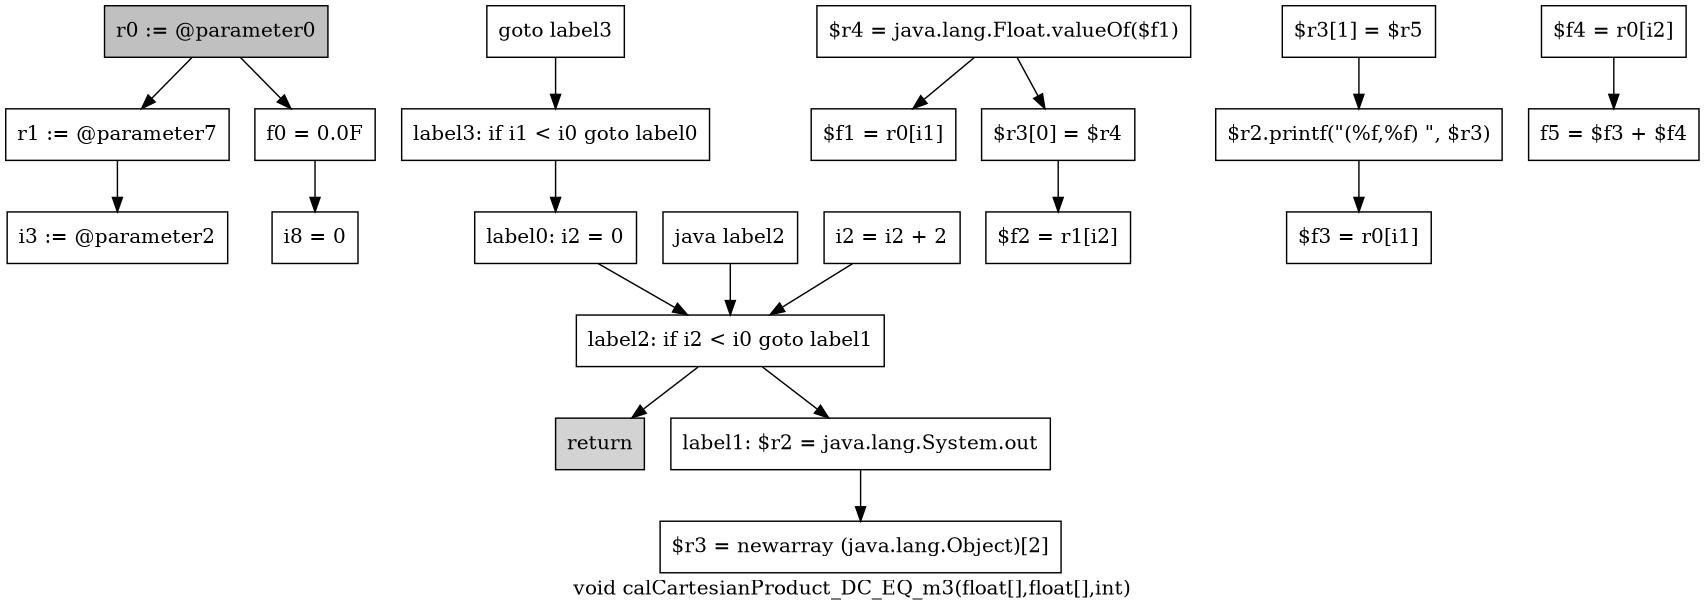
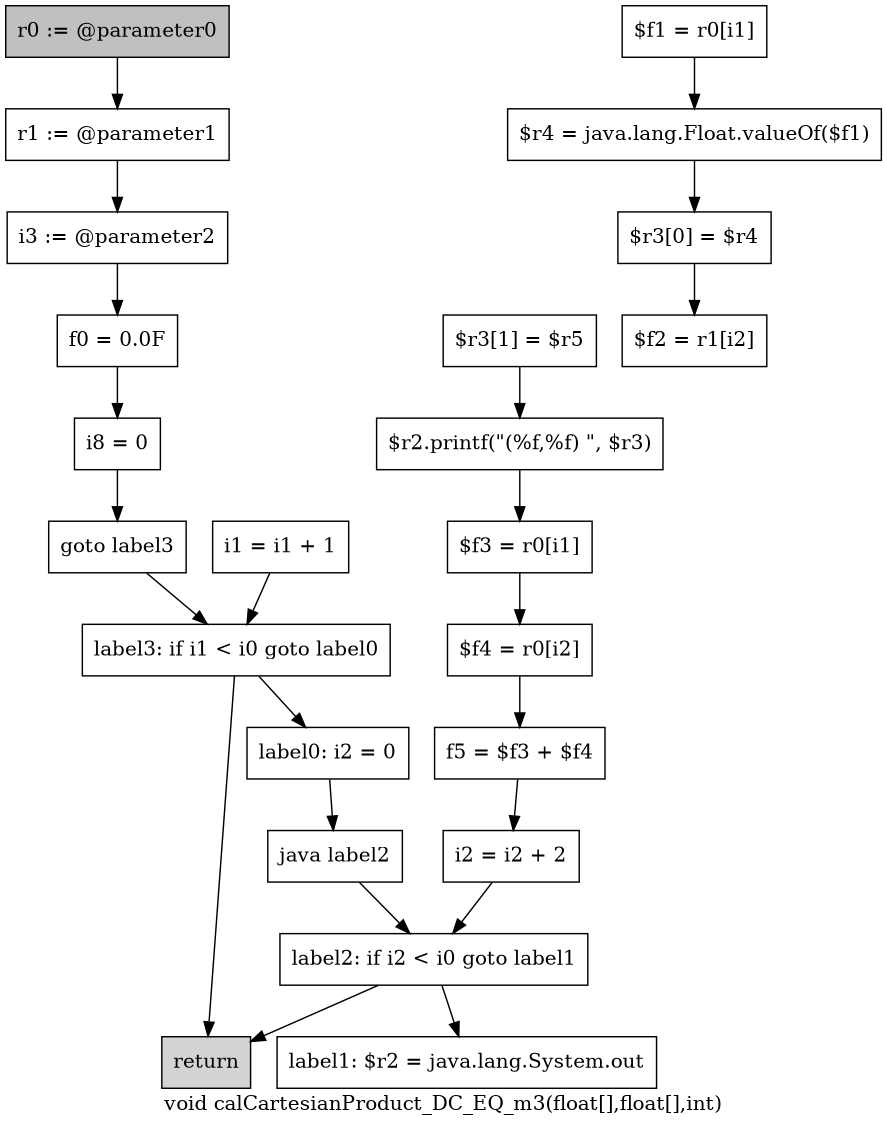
  digraph {
    label="void calCartesianProduct_DC_EQ_m3(float[],float[],int)"
    node [shape=box]
    n1 [fillcolor=gray label="r0 := @parameter0" style=filled]
-   n2 [label="r1 := @parameter7"]
+   n2 [label="r1 := @parameter1"]
    n3 [label="i3 := @parameter2"]
    n4 [label="f0 = 0.0F"]
    n5 [label="i8 = 0"]
    n6 [label="goto label3"]
    n7 [label="label3: if i1 < i0 goto label0"]
    n8 [label="label0: i2 = 0"]
    n9 [fillcolor=lightgray label=return style=filled]
    n10 [label="java label2"]
    n11 [label="label2: if i2 < i0 goto label1"]
    n12 [label="label1: $r2 = java.lang.System.out"]
-   n13 [label="$r3 = newarray (java.lang.Object)[2]"]
+   n14 [label="i1 = i1 + 1"]
    n15 [label="$f1 = r0[i1]"]
    n16 [label="$r4 = java.lang.Float.valueOf($f1)"]
    n17 [label="$r3[0] = $r4"]
    n18 [label="$f2 = r1[i2]"]
    n19 [label="$r3[1] = $r5"]
    n20 [label="$r2.printf(\"(%f,%f) \", $r3)"]
    n21 [label="$f3 = r0[i1]"]
    n22 [label="$f4 = r0[i2]"]
    n23 [label="f5 = $f3 + $f4"]
    n24 [label="i2 = i2 + 2"]
    n1 -> n2
    n2 -> n3
-   n1 -> n4
+   n3 -> n4
    n4 -> n5
+   n5 -> n6
    n6 -> n7
    n7 -> n8
-   n8 -> n11
+   n7 -> n9
+   n8 -> n10
    n10 -> n11
    n11 -> n9
    n11 -> n12
-   n12 -> n13
-   n16 -> n15
+   n14 -> n7
+   n15 -> n16
    n16 -> n17
    n17 -> n18
    n19 -> n20
    n20 -> n21
+   n21 -> n22
    n22 -> n23
+   n23 -> n24
    n24 -> n11
  }
